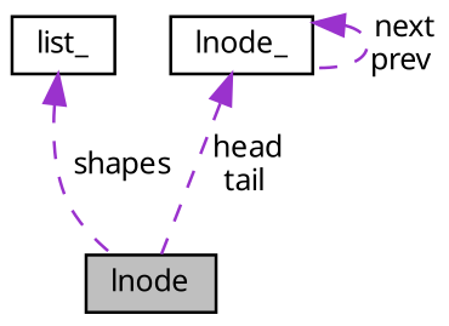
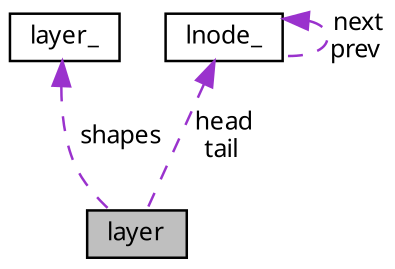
  digraph {
    fontname="Noto Sans"
    node [color=black fillcolor=white fontname="Noto Sans" fontsize=10 shape=record style=filled]
    edge [color=darkorchid3 dir=back fontname="Noto Sans" fontsize=10 labelfontname=Helvetica labelfontsize=10 style=dashed]
-   n1 [fillcolor=grey75 fontcolor=black height=0.2 label=lnode width=0.4]
-   n2 [height=0.2 label=list_ width=0.4]
+   n1 [fillcolor=grey75 fontcolor=black height=0.2 label=layer width=0.4]
+   n2 [height=0.2 label=layer_ width=0.4]
    n3 [height=0.2 label=lnode_ width=0.4]
    n2 -> n1 [label=" shapes"]
    n3 -> n1 [label=" head\ntail"]
    n3 -> n3 [label=" next\nprev"]
  }
